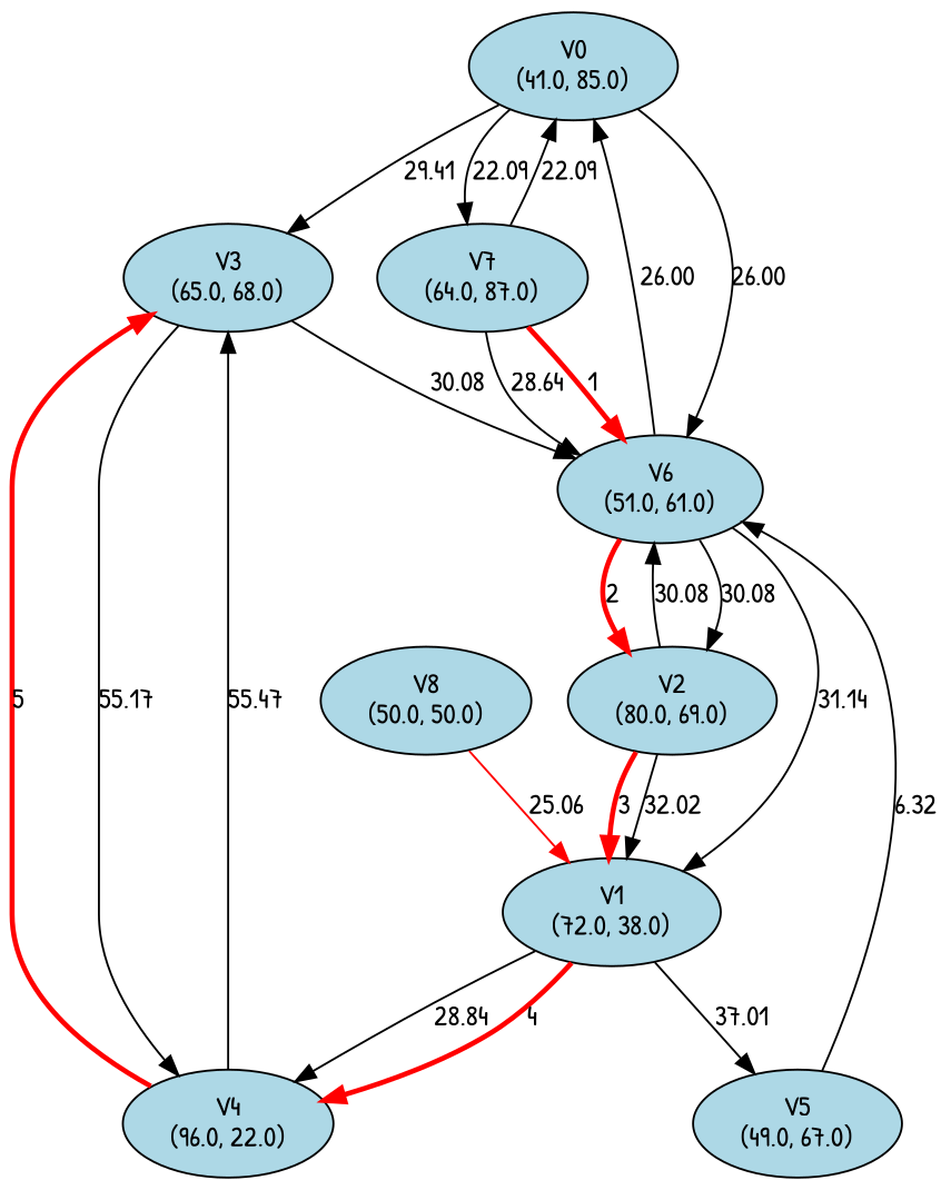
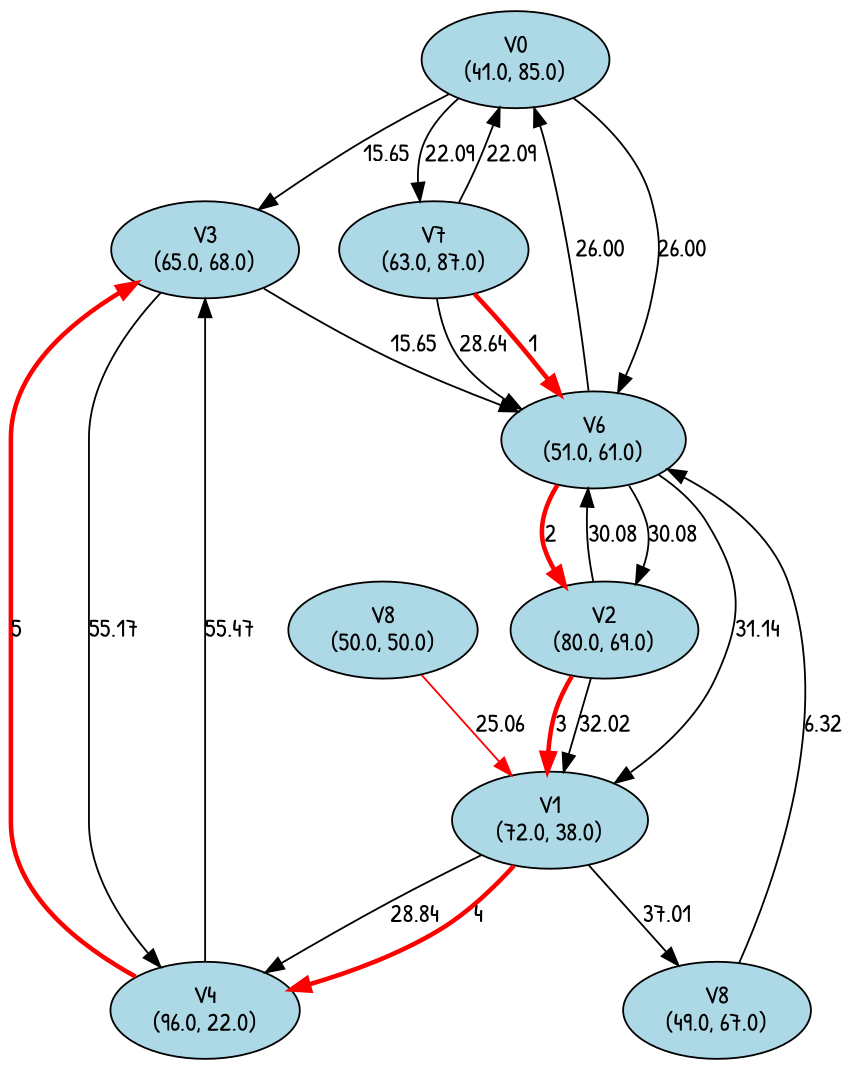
  digraph {
    fontname="Patrick Hand"
    node [fillcolor=lightblue fontname="Patrick Hand" shape=ellipse style=filled]
    edge [fontname="Patrick Hand"]
    n1 [label="V0\n(41.0, 85.0)"]
    n2 [label="V3\n(65.0, 68.0)"]
    n3 [label="V6\n(51.0, 61.0)"]
-   n4 [label="V7\n(64.0, 87.0)"]
+   n4 [label="V7\n(63.0, 87.0)"]
    n5 [label="V4\n(96.0, 22.0)"]
    n6 [label="V1\n(72.0, 38.0)"]
    n7 [label="V2\n(80.0, 69.0)"]
-   n8 [label="V5\n(49.0, 67.0)"]
+   n8 [label="V8\n(49.0, 67.0)"]
    n9 [label="V8\n(50.0, 50.0)"]
-   n1 -> n2 [label=29.41]
+   n1 -> n2 [label=15.65]
    n1 -> n3 [label=26.00]
    n1 -> n4 [label=22.09]
-   n2 -> n3 [label=30.08]
+   n2 -> n3 [label=15.65]
    n2 -> n5 [label=55.17]
    n3 -> n1 [label=26.00]
    n3 -> n6 [label=31.14]
    n3 -> n7 [label=30.08]
    n3 -> n7 [color=red label=2 penwidth=2.5]
    n4 -> n1 [label=22.09]
    n4 -> n3 [label=28.64]
    n4 -> n3 [color=red label=1 penwidth=2.5]
    n5 -> n2 [label=55.47]
    n5 -> n2 [color=red label=5 penwidth=2.5]
    n6 -> n5 [label=28.84]
    n6 -> n5 [color=red label=4 penwidth=2.5]
    n6 -> n8 [label=37.01]
    n7 -> n3 [label=30.08]
    n7 -> n6 [label=32.02]
    n7 -> n6 [color=red label=3 penwidth=2.5]
    n8 -> n3 [label=6.32]
    n9 -> n6 [color=red label=25.06]
  }
